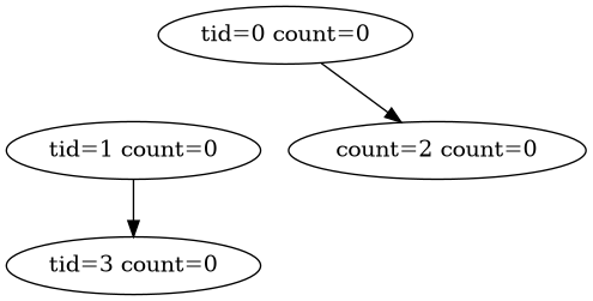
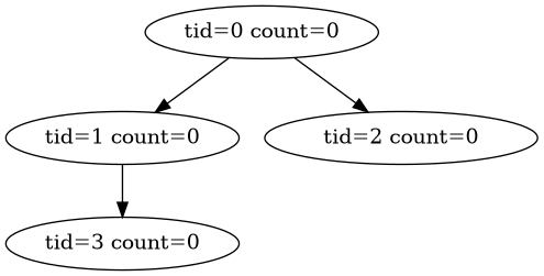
  digraph {
    node [count=0 is_write=0 start_addr=0]
    n1 [label="tid=0 count=0" tid=0]
    n2 [label="tid=1 count=0" tid=1]
-   n3 [label="count=2 count=0" tid=2]
+   n3 [label="tid=2 count=0" tid=2]
    n4 [label="tid=3 count=0" tid=3]
+   n1 -> n2
    n1 -> n3
    n2 -> n4
  }
